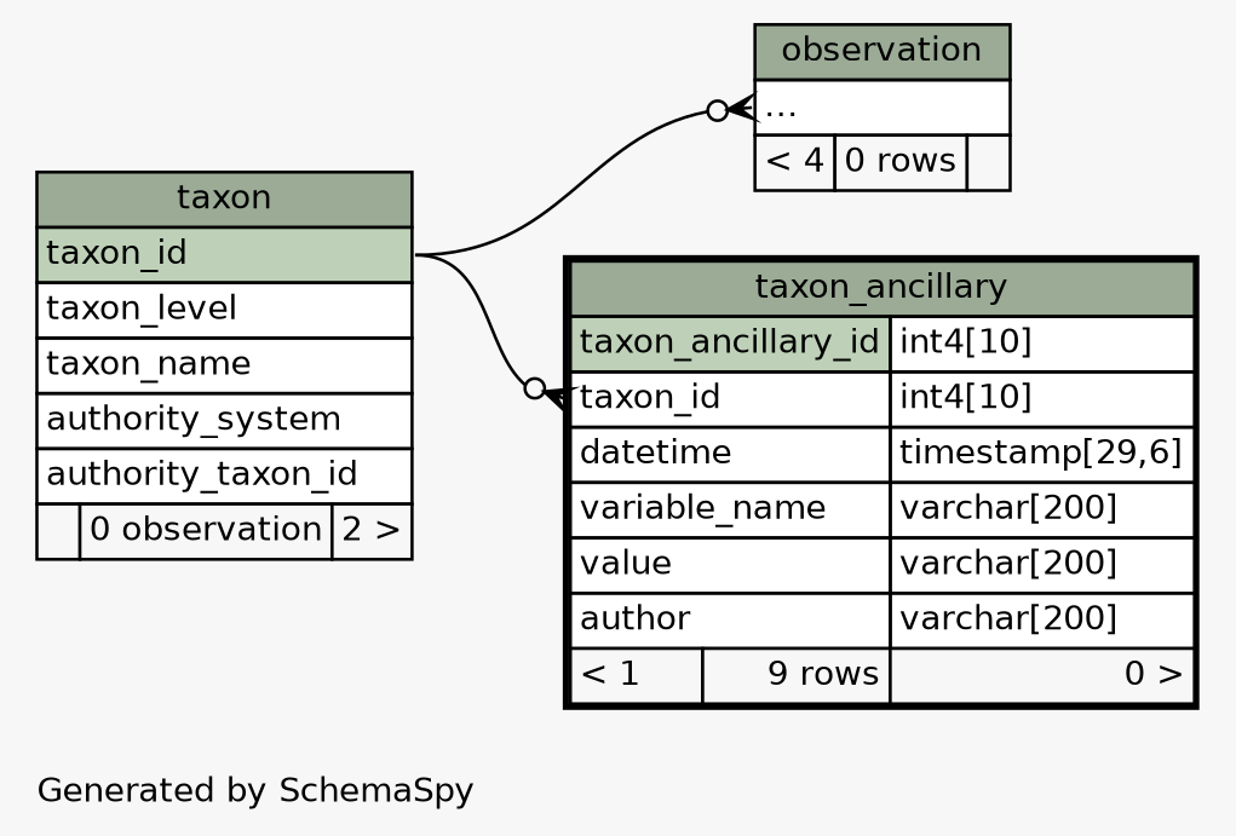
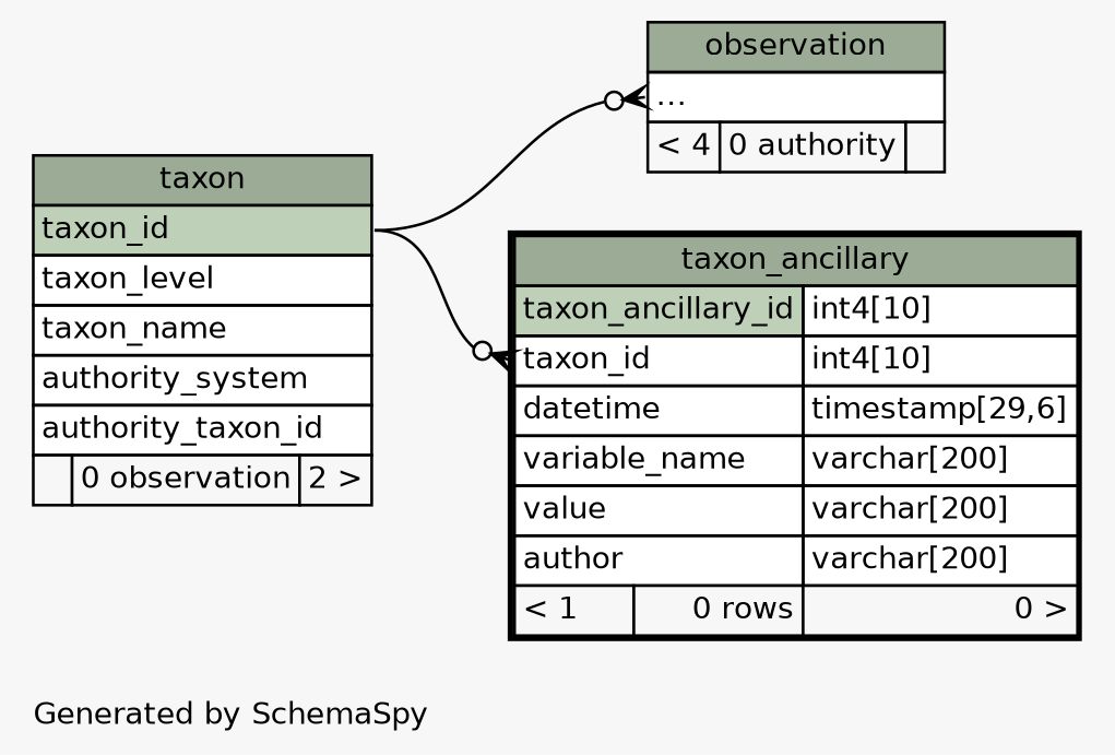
  digraph {
    bgcolor="#f7f7f7"
    fontname=Helvetica
    fontsize=11
    label="\nGenerated by SchemaSpy"
    labeljust=l
    nodesep=0.18
    rankdir=RL
    ranksep=0.46
    node [fontname=Helvetica fontsize=11 shape=plaintext]
    edge [arrowhead=none arrowsize=0.8 arrowtail=crowodot dir=back headport="taxon_id:e"]
-   n1 [label=<     <TABLE BORDER="0" CELLBORDER="1" CELLSPACING="0" BGCOLOR="#ffffff">       <TR><TD COLSPAN="3" BGCOLOR="#9bab96" ALIGN="CENTER">observation</TD></TR>       <TR><TD PORT="elipses" COLSPAN="3" ALIGN="LEFT">...</TD></TR>       <TR><TD ALIGN="LEFT" BGCOLOR="#f7f7f7">&lt; 4</TD><TD ALIGN="RIGHT" BGCOLOR="#f7f7f7">0 rows</TD><TD ALIGN="RIGHT" BGCOLOR="#f7f7f7">  </TD></TR>     </TABLE>>]
+   n1 [label=<     <TABLE BORDER="0" CELLBORDER="1" CELLSPACING="0" BGCOLOR="#ffffff">       <TR><TD COLSPAN="3" BGCOLOR="#9bab96" ALIGN="CENTER">observation</TD></TR>       <TR><TD PORT="elipses" COLSPAN="3" ALIGN="LEFT">...</TD></TR>       <TR><TD ALIGN="LEFT" BGCOLOR="#f7f7f7">&lt; 4</TD><TD ALIGN="RIGHT" BGCOLOR="#f7f7f7">0 authority</TD><TD ALIGN="RIGHT" BGCOLOR="#f7f7f7">  </TD></TR>     </TABLE>>]
    n2 [label=<     <TABLE BORDER="0" CELLBORDER="1" CELLSPACING="0" BGCOLOR="#ffffff">       <TR><TD COLSPAN="3" BGCOLOR="#9bab96" ALIGN="CENTER">taxon</TD></TR>       <TR><TD PORT="taxon_id" COLSPAN="3" BGCOLOR="#bed1b8" ALIGN="LEFT">taxon_id</TD></TR>       <TR><TD PORT="taxon_level" COLSPAN="3" ALIGN="LEFT">taxon_level</TD></TR>       <TR><TD PORT="taxon_name" COLSPAN="3" ALIGN="LEFT">taxon_name</TD></TR>       <TR><TD PORT="authority_system" COLSPAN="3" ALIGN="LEFT">authority_system</TD></TR>       <TR><TD PORT="authority_taxon_id" COLSPAN="3" ALIGN="LEFT">authority_taxon_id</TD></TR>       <TR><TD ALIGN="LEFT" BGCOLOR="#f7f7f7">  </TD><TD ALIGN="RIGHT" BGCOLOR="#f7f7f7">0 observation</TD><TD ALIGN="RIGHT" BGCOLOR="#f7f7f7">2 &gt;</TD></TR>     </TABLE>>]
-   n3 [label=<     <TABLE BORDER="2" CELLBORDER="1" CELLSPACING="0" BGCOLOR="#ffffff">       <TR><TD COLSPAN="3" BGCOLOR="#9bab96" ALIGN="CENTER">taxon_ancillary</TD></TR>       <TR><TD PORT="taxon_ancillary_id" COLSPAN="2" BGCOLOR="#bed1b8" ALIGN="LEFT">taxon_ancillary_id</TD><TD PORT="taxon_ancillary_id.type" ALIGN="LEFT">int4[10]</TD></TR>       <TR><TD PORT="taxon_id" COLSPAN="2" ALIGN="LEFT">taxon_id</TD><TD PORT="taxon_id.type" ALIGN="LEFT">int4[10]</TD></TR>       <TR><TD PORT="datetime" COLSPAN="2" ALIGN="LEFT">datetime</TD><TD PORT="datetime.type" ALIGN="LEFT">timestamp[29,6]</TD></TR>       <TR><TD PORT="variable_name" COLSPAN="2" ALIGN="LEFT">variable_name</TD><TD PORT="variable_name.type" ALIGN="LEFT">varchar[200]</TD></TR>       <TR><TD PORT="value" COLSPAN="2" ALIGN="LEFT">value</TD><TD PORT="value.type" ALIGN="LEFT">varchar[200]</TD></TR>       <TR><TD PORT="author" COLSPAN="2" ALIGN="LEFT">author</TD><TD PORT="author.type" ALIGN="LEFT">varchar[200]</TD></TR>       <TR><TD ALIGN="LEFT" BGCOLOR="#f7f7f7">&lt; 1</TD><TD ALIGN="RIGHT" BGCOLOR="#f7f7f7">9 rows</TD><TD ALIGN="RIGHT" BGCOLOR="#f7f7f7">0 &gt;</TD></TR>     </TABLE>>]
+   n3 [label=<     <TABLE BORDER="2" CELLBORDER="1" CELLSPACING="0" BGCOLOR="#ffffff">       <TR><TD COLSPAN="3" BGCOLOR="#9bab96" ALIGN="CENTER">taxon_ancillary</TD></TR>       <TR><TD PORT="taxon_ancillary_id" COLSPAN="2" BGCOLOR="#bed1b8" ALIGN="LEFT">taxon_ancillary_id</TD><TD PORT="taxon_ancillary_id.type" ALIGN="LEFT">int4[10]</TD></TR>       <TR><TD PORT="taxon_id" COLSPAN="2" ALIGN="LEFT">taxon_id</TD><TD PORT="taxon_id.type" ALIGN="LEFT">int4[10]</TD></TR>       <TR><TD PORT="datetime" COLSPAN="2" ALIGN="LEFT">datetime</TD><TD PORT="datetime.type" ALIGN="LEFT">timestamp[29,6]</TD></TR>       <TR><TD PORT="variable_name" COLSPAN="2" ALIGN="LEFT">variable_name</TD><TD PORT="variable_name.type" ALIGN="LEFT">varchar[200]</TD></TR>       <TR><TD PORT="value" COLSPAN="2" ALIGN="LEFT">value</TD><TD PORT="value.type" ALIGN="LEFT">varchar[200]</TD></TR>       <TR><TD PORT="author" COLSPAN="2" ALIGN="LEFT">author</TD><TD PORT="author.type" ALIGN="LEFT">varchar[200]</TD></TR>       <TR><TD ALIGN="LEFT" BGCOLOR="#f7f7f7">&lt; 1</TD><TD ALIGN="RIGHT" BGCOLOR="#f7f7f7">0 rows</TD><TD ALIGN="RIGHT" BGCOLOR="#f7f7f7">0 &gt;</TD></TR>     </TABLE>>]
    n1 -> n2 [tailport="elipses:w"]
    n3 -> n2 [tailport="taxon_id:w"]
  }
